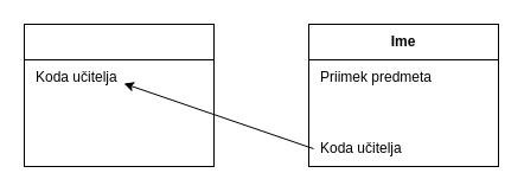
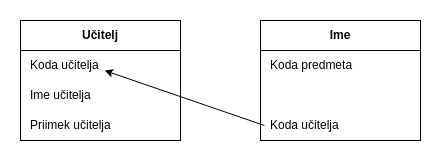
  <mxCell id="0" />
  <mxCell id="1" parent="0" />
  <mxCell id="2" value="" style="group" vertex="1" connectable="0" parent="1"><mxGeometry x="20" y="20" width="400" height="120" as="geometry" /></mxCell>
  <mxCell id="3" value="" style="group" vertex="1" connectable="0" parent="2"><mxGeometry x="240" width="160" height="120" as="geometry" /></mxCell>
  <mxCell id="4" value="" style="rounded=0;whiteSpace=wrap;html=1;" vertex="1" parent="3"><mxGeometry width="160" height="120" as="geometry" /></mxCell>
  <mxCell id="5" value="Ime" style="text;html=1;strokeColor=none;fillColor=none;align=center;verticalAlign=middle;whiteSpace=wrap;rounded=0;fontStyle=1" vertex="1" parent="3"><mxGeometry width="160" height="30" as="geometry" /></mxCell>
- <mxCell id="6" value="Priimek predmeta" style="text;html=1;strokeColor=none;fillColor=none;align=left;verticalAlign=middle;whiteSpace=wrap;rounded=0;spacingLeft=8;" vertex="1" parent="3"><mxGeometry y="30" width="160" height="30" as="geometry" /></mxCell>
+ <mxCell id="6" value="Koda predmeta" style="text;html=1;strokeColor=none;fillColor=none;align=left;verticalAlign=middle;whiteSpace=wrap;rounded=0;spacingLeft=8;" vertex="1" parent="3"><mxGeometry y="30" width="160" height="30" as="geometry" /></mxCell>
  <mxCell id="7" value="Koda učitelja" style="text;html=1;strokeColor=none;fillColor=none;align=left;verticalAlign=middle;whiteSpace=wrap;rounded=0;spacingLeft=8;" vertex="1" parent="3"><mxGeometry y="90" width="160" height="30" as="geometry" /></mxCell>
  <mxCell id="8" value="" style="endArrow=none;html=1;rounded=0;exitX=0;exitY=0;exitDx=0;exitDy=0;entryX=1;entryY=0;entryDx=0;entryDy=0;" edge="1" parent="3" source="6" target="6"><mxGeometry width="50" height="50" relative="1" as="geometry"><mxPoint x="120" y="-40" as="sourcePoint" /><mxPoint x="170" y="-90" as="targetPoint" /></mxGeometry></mxCell>
  <mxCell id="9" value="" style="group" vertex="1" connectable="0" parent="2"><mxGeometry width="160" height="120" as="geometry" /></mxCell>
  <mxCell id="10" value="" style="group" vertex="1" connectable="0" parent="9"><mxGeometry width="160" height="120" as="geometry" /></mxCell>
  <mxCell id="11" value="" style="rounded=0;whiteSpace=wrap;html=1;" vertex="1" parent="10"><mxGeometry width="160" height="120" as="geometry" /></mxCell>
+ <mxCell id="12" value="Učitelj" style="text;html=1;strokeColor=none;fillColor=none;align=center;verticalAlign=middle;whiteSpace=wrap;rounded=0;fontStyle=1" vertex="1" parent="10"><mxGeometry width="160" height="30" as="geometry" /></mxCell>
  <mxCell id="13" value="Koda učitelja" style="text;html=1;strokeColor=none;fillColor=none;align=left;verticalAlign=middle;whiteSpace=wrap;rounded=0;spacingLeft=8;" vertex="1" parent="10"><mxGeometry y="30" width="160" height="30" as="geometry" /></mxCell>
+ <mxCell id="14" value="Ime učitelja" style="text;html=1;strokeColor=none;fillColor=none;align=left;verticalAlign=middle;whiteSpace=wrap;rounded=0;spacingLeft=8;" vertex="1" parent="10"><mxGeometry y="60" width="160" height="30" as="geometry" /></mxCell>
+ <mxCell id="15" value="Priimek učitelja" style="text;html=1;strokeColor=none;fillColor=none;align=left;verticalAlign=middle;whiteSpace=wrap;rounded=0;spacingLeft=8;" vertex="1" parent="10"><mxGeometry y="90" width="160" height="30" as="geometry" /></mxCell>
  <mxCell id="16" value="" style="endArrow=none;html=1;rounded=0;exitX=0;exitY=0;exitDx=0;exitDy=0;entryX=1;entryY=0;entryDx=0;entryDy=0;" edge="1" parent="9"><mxGeometry width="50" height="50" relative="1" as="geometry"><mxPoint y="30" as="sourcePoint" /><mxPoint x="160" y="30" as="targetPoint" /></mxGeometry></mxCell>
  <mxCell id="17" value="" style="endArrow=classic;html=1;rounded=0;exitX=0;exitY=0.5;exitDx=0;exitDy=0;" parent="2" edge="1"><mxGeometry width="50" height="50" relative="1" as="geometry"><mxPoint x="244" y="105" as="sourcePoint" /><mxPoint x="84" y="50" as="targetPoint" /></mxGeometry></mxCell>
